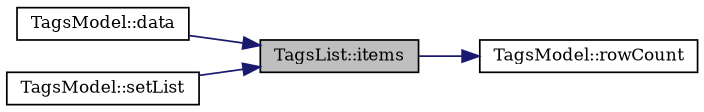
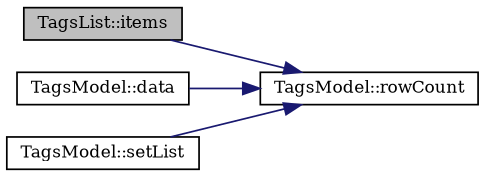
  digraph {
    fontname="DejaVu Serif"
    rankdir=RL
    node [color=black fillcolor=white fontname="DejaVu Serif" fontsize=10 shape=record style=filled]
    edge [color=midnightblue dir=back fontname="DejaVu Serif" fontsize=10 labelfontname=Helvetica labelfontsize=10 style=solid]
    n1 [fillcolor=grey75 fontcolor=black height=0.2 label="TagsList::items" width=0.4]
    n2 [height=0.2 label="TagsModel::data" width=0.4]
    n3 [height=0.2 label="TagsModel::setList" width=0.4]
    n4 [height=0.2 label="TagsModel::rowCount" width=0.4]
-   n1 -> n2
-   n1 -> n3
+   n4 -> n2
+   n4 -> n3
    n4 -> n1
  }
